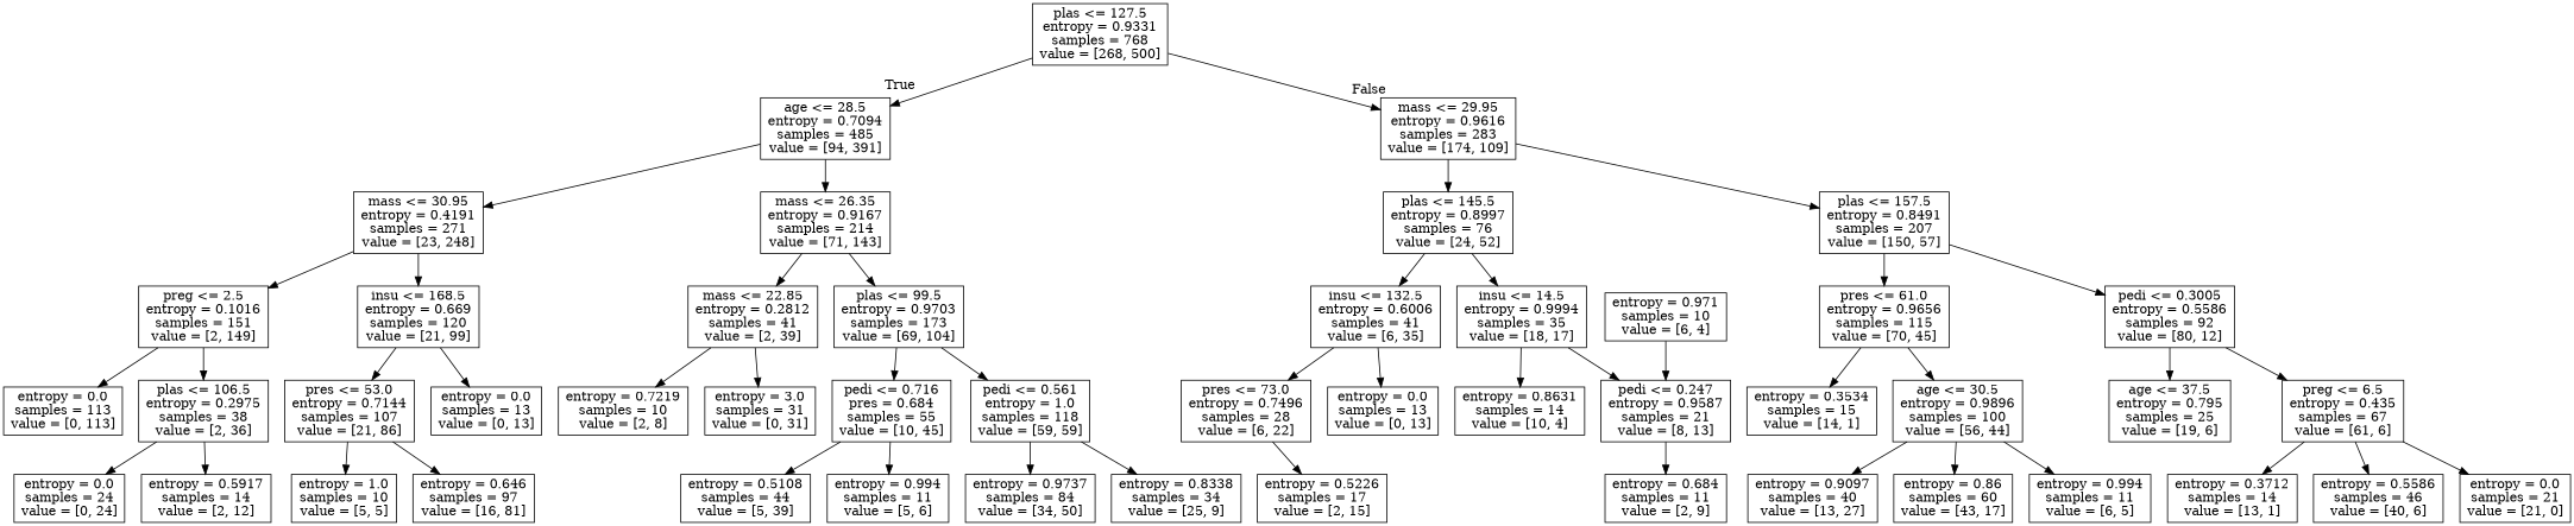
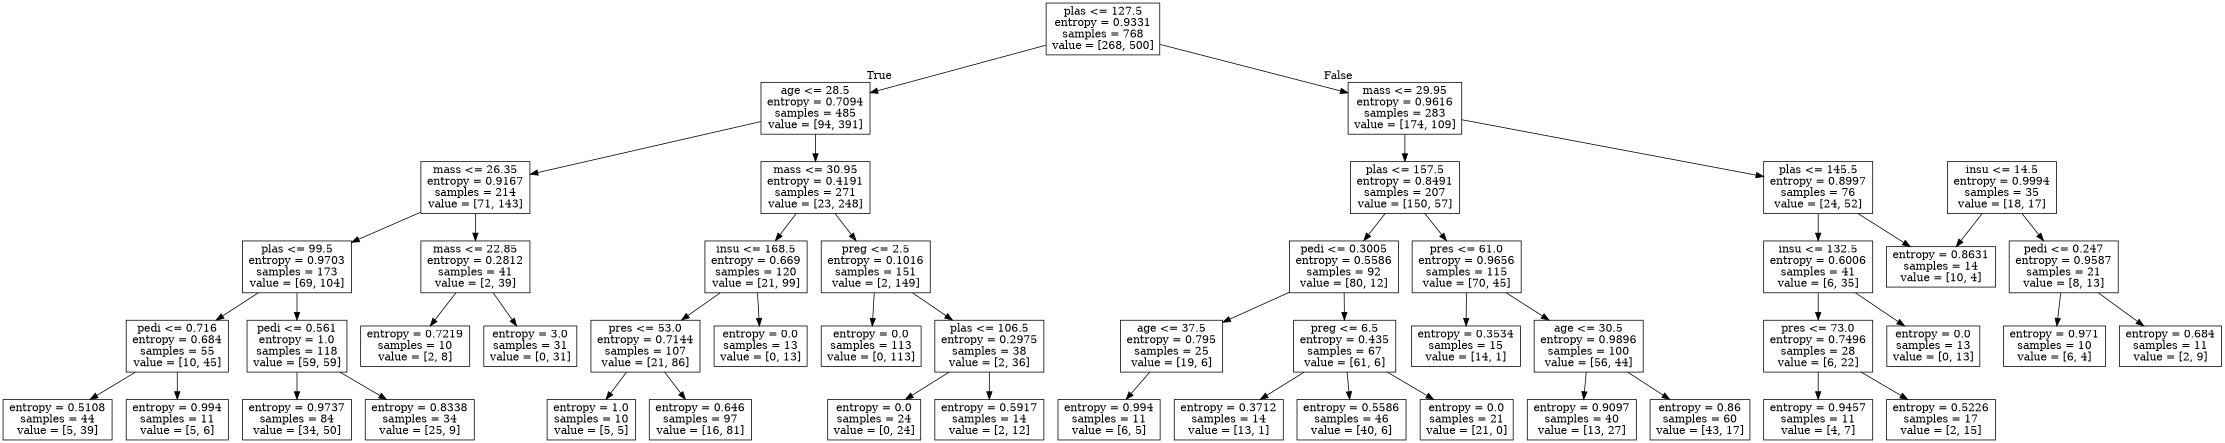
  digraph {
    node [shape=box]
    n1 [label="plas <= 127.5\nentropy = 0.9331\nsamples = 768\nvalue = [268, 500]"]
    n2 [label="age <= 28.5\nentropy = 0.7094\nsamples = 485\nvalue = [94, 391]"]
    n3 [label="mass <= 29.95\nentropy = 0.9616\nsamples = 283\nvalue = [174, 109]"]
    n4 [label="mass <= 30.95\nentropy = 0.4191\nsamples = 271\nvalue = [23, 248]"]
    n5 [label="mass <= 26.35\nentropy = 0.9167\nsamples = 214\nvalue = [71, 143]"]
    n6 [label="plas <= 145.5\nentropy = 0.8997\nsamples = 76\nvalue = [24, 52]"]
    n7 [label="plas <= 157.5\nentropy = 0.8491\nsamples = 207\nvalue = [150, 57]"]
    n8 [label="preg <= 2.5\nentropy = 0.1016\nsamples = 151\nvalue = [2, 149]"]
    n9 [label="insu <= 168.5\nentropy = 0.669\nsamples = 120\nvalue = [21, 99]"]
    n10 [label="mass <= 22.85\nentropy = 0.2812\nsamples = 41\nvalue = [2, 39]"]
    n11 [label="plas <= 99.5\nentropy = 0.9703\nsamples = 173\nvalue = [69, 104]"]
    n12 [label="entropy = 0.0\nsamples = 113\nvalue = [0, 113]"]
    n13 [label="plas <= 106.5\nentropy = 0.2975\nsamples = 38\nvalue = [2, 36]"]
    n14 [label="pres <= 53.0\nentropy = 0.7144\nsamples = 107\nvalue = [21, 86]"]
    n15 [label="entropy = 0.0\nsamples = 13\nvalue = [0, 13]"]
    n16 [label="entropy = 0.0\nsamples = 24\nvalue = [0, 24]"]
    n17 [label="entropy = 0.5917\nsamples = 14\nvalue = [2, 12]"]
    n18 [label="entropy = 1.0\nsamples = 10\nvalue = [5, 5]"]
    n19 [label="entropy = 0.646\nsamples = 97\nvalue = [16, 81]"]
    n20 [label="entropy = 0.7219\nsamples = 10\nvalue = [2, 8]"]
    n21 [label="entropy = 3.0\nsamples = 31\nvalue = [0, 31]"]
-   n22 [label="pedi <= 0.716\npres = 0.684\nsamples = 55\nvalue = [10, 45]"]
+   n22 [label="pedi <= 0.716\nentropy = 0.684\nsamples = 55\nvalue = [10, 45]"]
    n23 [label="pedi <= 0.561\nentropy = 1.0\nsamples = 118\nvalue = [59, 59]"]
    n24 [label="entropy = 0.5108\nsamples = 44\nvalue = [5, 39]"]
    n25 [label="entropy = 0.994\nsamples = 11\nvalue = [5, 6]"]
    n26 [label="entropy = 0.9737\nsamples = 84\nvalue = [34, 50]"]
    n27 [label="entropy = 0.8338\nsamples = 34\nvalue = [25, 9]"]
    n28 [label="insu <= 132.5\nentropy = 0.6006\nsamples = 41\nvalue = [6, 35]"]
    n29 [label="insu <= 14.5\nentropy = 0.9994\nsamples = 35\nvalue = [18, 17]"]
    n30 [label="pres <= 61.0\nentropy = 0.9656\nsamples = 115\nvalue = [70, 45]"]
    n31 [label="pedi <= 0.3005\nentropy = 0.5586\nsamples = 92\nvalue = [80, 12]"]
    n32 [label="pres <= 73.0\nentropy = 0.7496\nsamples = 28\nvalue = [6, 22]"]
    n33 [label="entropy = 0.0\nsamples = 13\nvalue = [0, 13]"]
    n34 [label="pedi <= 0.247\nentropy = 0.9587\nsamples = 21\nvalue = [8, 13]"]
    n35 [label="entropy = 0.8631\nsamples = 14\nvalue = [10, 4]"]
+   n36 [label="entropy = 0.9457\nsamples = 11\nvalue = [4, 7]"]
    n37 [label="entropy = 0.5226\nsamples = 17\nvalue = [2, 15]"]
    n38 [label="entropy = 0.971\nsamples = 10\nvalue = [6, 4]"]
    n39 [label="entropy = 0.684\nsamples = 11\nvalue = [2, 9]"]
    n40 [label="entropy = 0.3534\nsamples = 15\nvalue = [14, 1]"]
    n41 [label="age <= 30.5\nentropy = 0.9896\nsamples = 100\nvalue = [56, 44]"]
    n42 [label="age <= 37.5\nentropy = 0.795\nsamples = 25\nvalue = [19, 6]"]
    n43 [label="preg <= 6.5\nentropy = 0.435\nsamples = 67\nvalue = [61, 6]"]
    n44 [label="entropy = 0.9097\nsamples = 40\nvalue = [13, 27]"]
    n45 [label="entropy = 0.86\nsamples = 60\nvalue = [43, 17]"]
    n46 [label="entropy = 0.994\nsamples = 11\nvalue = [6, 5]"]
    n47 [label="entropy = 0.3712\nsamples = 14\nvalue = [13, 1]"]
    n48 [label="entropy = 0.5586\nsamples = 46\nvalue = [40, 6]"]
    n49 [label="entropy = 0.0\nsamples = 21\nvalue = [21, 0]"]
    n1 -> n2 [headlabel=True labelangle=45 labeldistance=2.5]
    n1 -> n3 [headlabel=False labelangle=-45 labeldistance=2.5]
    n2 -> n4
    n2 -> n5
    n3 -> n6
    n3 -> n7
    n4 -> n8
    n4 -> n9
    n5 -> n10
    n5 -> n11
    n6 -> n28
-   n6 -> n29
+   n6 -> n35
    n7 -> n30
    n7 -> n31
    n8 -> n12
    n8 -> n13
    n9 -> n14
    n9 -> n15
    n10 -> n20
    n10 -> n21
    n11 -> n22
    n11 -> n23
    n13 -> n16
    n13 -> n17
    n14 -> n18
    n14 -> n19
    n22 -> n24
    n22 -> n25
    n23 -> n26
    n23 -> n27
    n28 -> n32
    n28 -> n33
    n29 -> n34
    n29 -> n35
    n30 -> n40
    n30 -> n41
    n31 -> n42
    n31 -> n43
+   n32 -> n36
    n32 -> n37
-   n38 -> n34
+   n34 -> n38
    n34 -> n39
    n41 -> n44
    n41 -> n45
-   n41 -> n46
+   n42 -> n46
    n43 -> n47
    n43 -> n48
    n43 -> n49
  }
